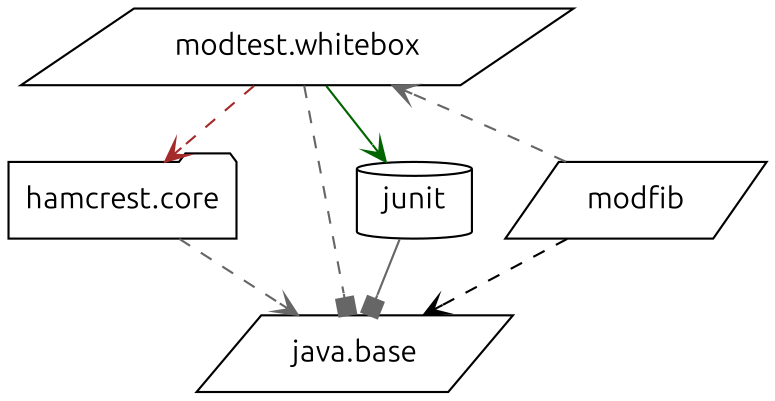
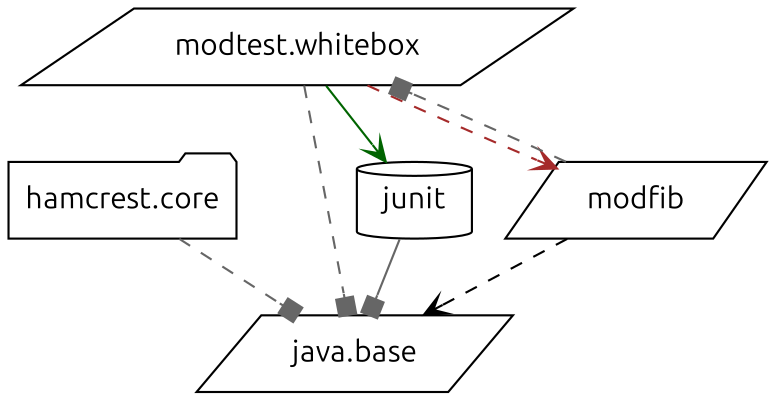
  digraph {
    fontname=Ubuntu
    node [fontname=Ubuntu shape=parallelogram]
    edge [arrowhead=vee color=gray40 fontcolor="#0000ff" fontname=Ubuntu style=dashed weight=16]
    n1 [label="hamcrest.core" shape=folder]
    n2 [label="java.base"]
    n3 [label=junit shape=cylinder]
    n4 [label="modtest.whitebox"]
    n5 [label=modfib]
-   n1 -> n2
+   n1 -> n2 [arrowhead=box]
    n3 -> n2 [arrowhead=box style=solid]
    n4 -> n2 [arrowhead=box]
    n4 -> n3 [color=darkgreen style=solid weight=8]
-   n4 -> n1 [color=brown weight=8]
+   n4 -> n5 [color=brown weight=8]
    n5 -> n2 [color=black]
-   n5 -> n4 [fontcolor="#ff0000" weight=2]
+   n5 -> n4 [arrowhead=box fontcolor="#ff0000" weight=2]
  }
